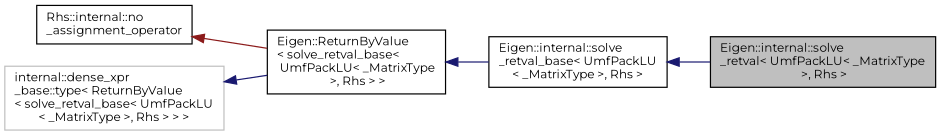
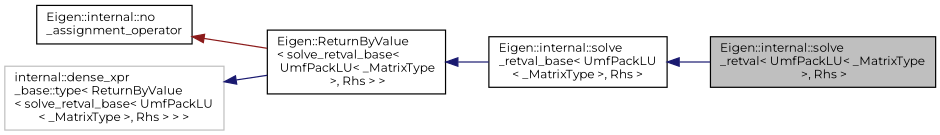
  digraph {
    rankdir=LR
    fontname=Montserrat
    node [color=black fillcolor=white fontname=Montserrat fontsize=10 shape=record style=filled]
    edge [color=midnightblue dir=back fontname=Montserrat fontsize=10 labelfontname=Helvetica labelfontsize=10 style=solid]
    n1 [fillcolor=grey75 fontcolor=black height=0.2 label="Eigen::internal::solve\l_retval\< UmfPackLU\< _MatrixType\l \>, Rhs \>" width=0.4]
    n2 [height=0.2 label="Eigen::internal::solve\l_retval_base\< UmfPackLU\l\< _MatrixType \>, Rhs \>" width=0.4]
    n3 [height=0.2 label="Eigen::ReturnByValue\l\< solve_retval_base\<\l UmfPackLU\< _MatrixType\l \>, Rhs \> \>" width=0.4]
-   n4 [height=0.2 label="Rhs::internal::no\l_assignment_operator" width=0.4]
+   n4 [height=0.2 label="Eigen::internal::no\l_assignment_operator" width=0.4]
    n5 [color=grey75 height=0.2 label="internal::dense_xpr\l_base::type\< ReturnByValue\l\< solve_retval_base\< UmfPackLU\l\< _MatrixType \>, Rhs \> \> \>" width=0.4]
    n2 -> n1
    n3 -> n2
    n4 -> n3 [color=firebrick4]
    n5 -> n3
  }
